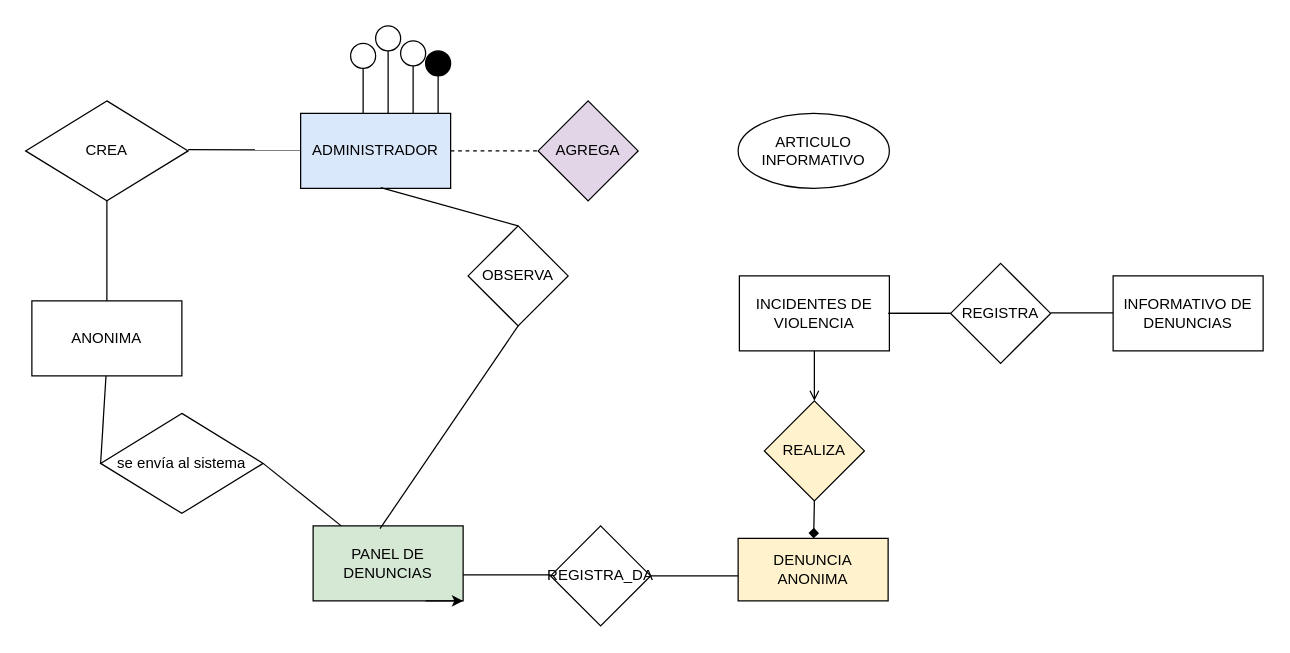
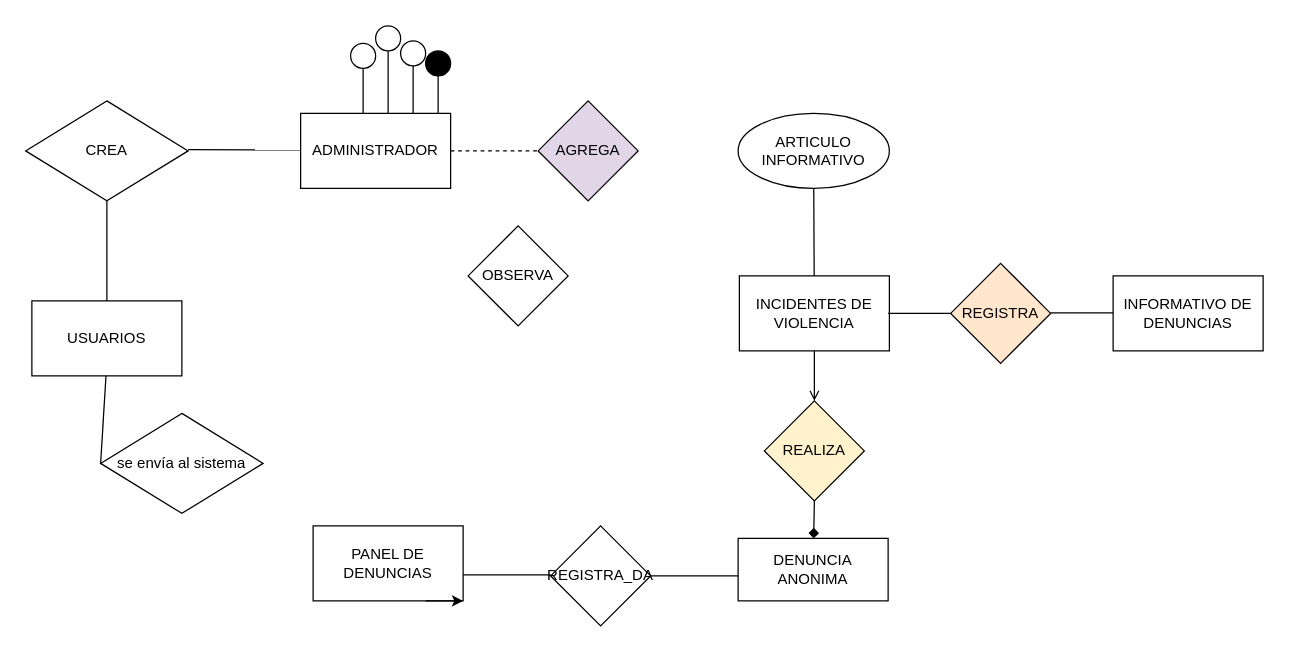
  <mxCell id="0" />
  <mxCell id="1" parent="0" />
  <mxCell id="2" value="AGREGA" style="rhombus;whiteSpace=wrap;html=1;fillColor=#e1d5e7;" parent="1" vertex="1"><mxGeometry x="430" y="80" width="80" height="80" as="geometry" /></mxCell>
  <mxCell id="3" value="ARTICULO INFORMATIVO" style="ellipse;whiteSpace=wrap;html=1;" parent="1" vertex="1"><mxGeometry x="590" y="90" width="121" height="60" as="geometry" /></mxCell>
  <mxCell id="4" value="" style="endArrow=none;html=1;rounded=0;entryX=0;entryY=0.5;entryDx=0;entryDy=0;dashed=1;" parent="1" source="6" target="2" edge="1"><mxGeometry width="50" height="50" relative="1" as="geometry"><mxPoint x="370" y="120" as="sourcePoint" /><mxPoint x="435" y="127" as="targetPoint" /></mxGeometry></mxCell>
  <mxCell id="5" value="" style="group" parent="1" connectable="0" vertex="1"><mxGeometry x="240" y="60" width="120" height="90" as="geometry" /></mxCell>
- <mxCell id="6" value="ADMINISTRADOR" style="rounded=0;whiteSpace=wrap;html=1;fillColor=#dae8fc;" parent="5" vertex="1"><mxGeometry y="30" width="120" height="60" as="geometry" /></mxCell>
+ <mxCell id="6" value="ADMINISTRADOR" style="rounded=0;whiteSpace=wrap;html=1;" parent="5" vertex="1"><mxGeometry y="30" width="120" height="60" as="geometry" /></mxCell>
  <mxCell id="7" value="" style="endArrow=none;html=1;rounded=0;" parent="5" edge="1"><mxGeometry width="50" height="50" relative="1" as="geometry"><mxPoint x="110" as="sourcePoint" /><mxPoint x="110" y="-20" as="targetPoint" /><Array as="points"><mxPoint x="110" y="30" /></Array></mxGeometry></mxCell>
  <mxCell id="8" value="" style="endArrow=none;html=1;rounded=0;" parent="1" edge="1"><mxGeometry width="50" height="50" relative="1" as="geometry"><mxPoint x="330" y="60" as="sourcePoint" /><mxPoint x="330" y="40" as="targetPoint" /><Array as="points"><mxPoint x="330" y="90" /></Array></mxGeometry></mxCell>
  <mxCell id="9" value="" style="endArrow=none;html=1;rounded=0;" parent="1" edge="1"><mxGeometry width="50" height="50" relative="1" as="geometry"><mxPoint x="310" y="60" as="sourcePoint" /><mxPoint x="310" y="40" as="targetPoint" /><Array as="points"><mxPoint x="310" y="90" /></Array></mxGeometry></mxCell>
  <mxCell id="10" value="" style="endArrow=none;html=1;rounded=0;" parent="1" edge="1"><mxGeometry width="50" height="50" relative="1" as="geometry"><mxPoint x="290" y="60" as="sourcePoint" /><mxPoint x="290" y="40" as="targetPoint" /><Array as="points"><mxPoint x="290" y="90" /></Array></mxGeometry></mxCell>
  <mxCell id="11" value="" style="ellipse;whiteSpace=wrap;html=1;aspect=fixed;strokeColor=#000000;fillColor=#000000;" parent="1" vertex="1"><mxGeometry x="340" y="40" width="20" height="20" as="geometry" /></mxCell>
  <mxCell id="12" value="" style="ellipse;whiteSpace=wrap;html=1;aspect=fixed;" parent="1" vertex="1"><mxGeometry x="320" y="32" width="20" height="20" as="geometry" /></mxCell>
  <mxCell id="13" value="" style="ellipse;whiteSpace=wrap;html=1;aspect=fixed;" parent="1" vertex="1"><mxGeometry x="300" y="20" width="20" height="20" as="geometry" /></mxCell>
  <mxCell id="14" value="" style="ellipse;whiteSpace=wrap;html=1;aspect=fixed;" parent="1" vertex="1"><mxGeometry x="280" y="34" width="20" height="20" as="geometry" /></mxCell>
  <mxCell id="15" value="se envía al sistema" style="rhombus;whiteSpace=wrap;html=1;" parent="1" vertex="1"><mxGeometry x="80" y="330" width="130" height="80" as="geometry" /></mxCell>
  <mxCell id="16" value="" style="group" parent="1" connectable="0" vertex="1"><mxGeometry x="250" y="380" width="120" height="90" as="geometry" /></mxCell>
- <mxCell id="17" value="PANEL DE DENUNCIAS" style="rounded=0;whiteSpace=wrap;html=1;fillColor=#d5e8d4;" parent="16" vertex="1"><mxGeometry y="40" width="120" height="60" as="geometry" /></mxCell>
+ <mxCell id="17" value="PANEL DE DENUNCIAS" style="rounded=0;whiteSpace=wrap;html=1;" parent="16" vertex="1"><mxGeometry y="40" width="120" height="60" as="geometry" /></mxCell>
  <mxCell id="18" style="edgeStyle=orthogonalEdgeStyle;rounded=0;orthogonalLoop=1;jettySize=auto;html=1;exitX=0.75;exitY=1;exitDx=0;exitDy=0;entryX=1;entryY=1;entryDx=0;entryDy=0;" parent="16" source="17" target="17" edge="1"><mxGeometry relative="1" as="geometry" /></mxCell>
  <mxCell id="19" value="OBSERVA" style="rhombus;whiteSpace=wrap;html=1;" parent="1" vertex="1"><mxGeometry x="374" y="180" width="80" height="80" as="geometry" /></mxCell>
- <mxCell id="20" value="" style="endArrow=none;html=1;rounded=0;exitX=0.5;exitY=0;exitDx=0;exitDy=0;entryX=0.534;entryY=0.99;entryDx=0;entryDy=0;entryPerimeter=0;" parent="1" source="19" target="6" edge="1"><mxGeometry width="50" height="50" relative="1" as="geometry"><mxPoint x="310" y="180" as="sourcePoint" /><mxPoint x="310" y="160" as="targetPoint" /></mxGeometry></mxCell>
- <mxCell id="21" value="" style="endArrow=none;html=1;rounded=0;entryX=0.5;entryY=1;entryDx=0;entryDy=0;exitX=0.446;exitY=0.037;exitDx=0;exitDy=0;exitPerimeter=0;" parent="1" source="17" target="19" edge="1"><mxGeometry width="50" height="50" relative="1" as="geometry"><mxPoint x="194" y="220" as="sourcePoint" /><mxPoint x="269" y="227" as="targetPoint" /></mxGeometry></mxCell>
  <mxCell id="22" value="INFORMATIVO DE DENUNCIAS" style="rounded=0;whiteSpace=wrap;html=1;" parent="1" vertex="1"><mxGeometry x="890" y="220" width="120" height="60" as="geometry" /></mxCell>
- <mxCell id="23" value="ANONIMA" style="rounded=0;whiteSpace=wrap;html=1;" parent="1" vertex="1"><mxGeometry x="25" y="240" width="120" height="60" as="geometry" /></mxCell>
+ <mxCell id="23" value="USUARIOS" style="rounded=0;whiteSpace=wrap;html=1;" parent="1" vertex="1"><mxGeometry x="25" y="240" width="120" height="60" as="geometry" /></mxCell>
  <mxCell id="24" value="INCIDENTES DE VIOLENCIA" style="rounded=0;whiteSpace=wrap;html=1;" parent="1" vertex="1"><mxGeometry x="591" y="220" width="120" height="60" as="geometry" /></mxCell>
- <mxCell id="25" value="DENUNCIA ANONIMA" style="rounded=0;whiteSpace=wrap;html=1;fillColor=#fff2cc;" parent="1" vertex="1"><mxGeometry x="590" y="430" width="120" height="50" as="geometry" /></mxCell>
- <mxCell id="26" value="REGISTRA" style="rhombus;whiteSpace=wrap;html=1;" parent="1" vertex="1"><mxGeometry x="760" y="210" width="80" height="80" as="geometry" /></mxCell>
+ <mxCell id="25" value="DENUNCIA ANONIMA" style="rounded=0;whiteSpace=wrap;html=1;" parent="1" vertex="1"><mxGeometry x="590" y="430" width="120" height="50" as="geometry" /></mxCell>
+ <mxCell id="26" value="REGISTRA" style="rhombus;whiteSpace=wrap;html=1;fillColor=#ffe6cc;" parent="1" vertex="1"><mxGeometry x="760" y="210" width="80" height="80" as="geometry" /></mxCell>
  <mxCell id="27" value="" style="endArrow=none;html=1;rounded=0;" parent="1" edge="1"><mxGeometry width="50" height="50" relative="1" as="geometry"><mxPoint x="710" y="250" as="sourcePoint" /><mxPoint x="760" y="250" as="targetPoint" /></mxGeometry></mxCell>
  <mxCell id="28" value="" style="endArrow=none;html=1;rounded=0;" parent="1" edge="1"><mxGeometry width="50" height="50" relative="1" as="geometry"><mxPoint x="840" y="249.66" as="sourcePoint" /><mxPoint x="890" y="249.66" as="targetPoint" /></mxGeometry></mxCell>
- <mxCell id="29" value="" style="endArrow=none;html=1;rounded=0;" parent="1" source="24" target="26" edge="1"><mxGeometry width="50" height="50" relative="1" as="geometry"><mxPoint x="640" y="210" as="sourcePoint" /><mxPoint x="600" y="130" as="targetPoint" /></mxGeometry></mxCell>
+ <mxCell id="29" value="" style="endArrow=none;html=1;rounded=0;entryX=0.5;entryY=1;entryDx=0;entryDy=0;" parent="1" source="24" target="3" edge="1"><mxGeometry width="50" height="50" relative="1" as="geometry"><mxPoint x="640" y="210" as="sourcePoint" /><mxPoint x="600" y="130" as="targetPoint" /></mxGeometry></mxCell>
  <mxCell id="30" value="" style="endArrow=none;html=1;rounded=0;entryX=0;entryY=0.5;entryDx=0;entryDy=0;" parent="1" edge="1"><mxGeometry width="50" height="50" relative="1" as="geometry"><mxPoint x="150" y="119" as="sourcePoint" /><mxPoint x="240" y="119.29" as="targetPoint" /></mxGeometry></mxCell>
  <mxCell id="31" value="CREA" style="rhombus;whiteSpace=wrap;html=1;" parent="1" vertex="1"><mxGeometry x="20" y="80" width="130" height="80" as="geometry" /></mxCell>
  <mxCell id="32" value="" style="endArrow=none;html=1;rounded=0;entryX=0.5;entryY=0;entryDx=0;entryDy=0;" parent="1" target="23" edge="1"><mxGeometry width="50" height="50" relative="1" as="geometry"><mxPoint x="85" y="160" as="sourcePoint" /><mxPoint x="170" y="160.29" as="targetPoint" /></mxGeometry></mxCell>
  <mxCell id="33" value="" style="endArrow=none;html=1;rounded=0;entryX=0.5;entryY=1;entryDx=0;entryDy=0;exitX=0;exitY=0.5;exitDx=0;exitDy=0;" parent="1" source="15" edge="1"><mxGeometry width="50" height="50" relative="1" as="geometry"><mxPoint x="60" y="430" as="sourcePoint" /><mxPoint x="84.29" y="300" as="targetPoint" /></mxGeometry></mxCell>
- <mxCell id="34" value="" style="endArrow=none;html=1;rounded=0;entryX=1;entryY=0.5;entryDx=0;entryDy=0;" parent="1" source="17" target="15" edge="1"><mxGeometry width="50" height="50" relative="1" as="geometry"><mxPoint x="314" y="377" as="sourcePoint" /><mxPoint x="314" y="270" as="targetPoint" /></mxGeometry></mxCell>
  <mxCell id="35" style="edgeStyle=orthogonalEdgeStyle;rounded=0;orthogonalLoop=1;jettySize=auto;html=1;exitX=0.5;exitY=1;exitDx=0;exitDy=0;" parent="1" source="23" target="23" edge="1"><mxGeometry relative="1" as="geometry" /></mxCell>
  <mxCell id="36" value="REALIZA" style="rhombus;whiteSpace=wrap;html=1;fillColor=#fff2cc;" parent="1" vertex="1"><mxGeometry x="611" y="320" width="80" height="80" as="geometry" /></mxCell>
  <mxCell id="37" value="REGISTRA_DA" style="rhombus;whiteSpace=wrap;html=1;" parent="1" vertex="1"><mxGeometry x="440" y="420" width="80" height="80" as="geometry" /></mxCell>
  <mxCell id="38" value="" style="endArrow=open;html=1;rounded=0;exitX=0.5;exitY=1;exitDx=0;exitDy=0;entryX=0.5;entryY=0;entryDx=0;entryDy=0;" parent="1" source="24" target="36" edge="1"><mxGeometry width="50" height="50" relative="1" as="geometry"><mxPoint x="640" y="298.57" as="sourcePoint" /><mxPoint x="690" y="298.57" as="targetPoint" /></mxGeometry></mxCell>
  <mxCell id="39" value="" style="endArrow=diamond;html=1;rounded=0;exitX=0.5;exitY=1;exitDx=0;exitDy=0;" parent="1" source="36" target="25" edge="1"><mxGeometry width="50" height="50" relative="1" as="geometry"><mxPoint x="641" y="410" as="sourcePoint" /><mxPoint x="651" y="450" as="targetPoint" /></mxGeometry></mxCell>
  <mxCell id="40" value="" style="endArrow=none;html=1;rounded=0;entryX=1;entryY=0.5;entryDx=0;entryDy=0;" parent="1" target="37" edge="1"><mxGeometry width="50" height="50" relative="1" as="geometry"><mxPoint x="590" y="460" as="sourcePoint" /><mxPoint x="530" y="485" as="targetPoint" /></mxGeometry></mxCell>
  <mxCell id="41" value="" style="endArrow=none;html=1;rounded=0;entryX=1;entryY=0.5;entryDx=0;entryDy=0;" parent="1" edge="1"><mxGeometry width="50" height="50" relative="1" as="geometry"><mxPoint x="440" y="459.29" as="sourcePoint" /><mxPoint x="370" y="459.29" as="targetPoint" /></mxGeometry></mxCell>
